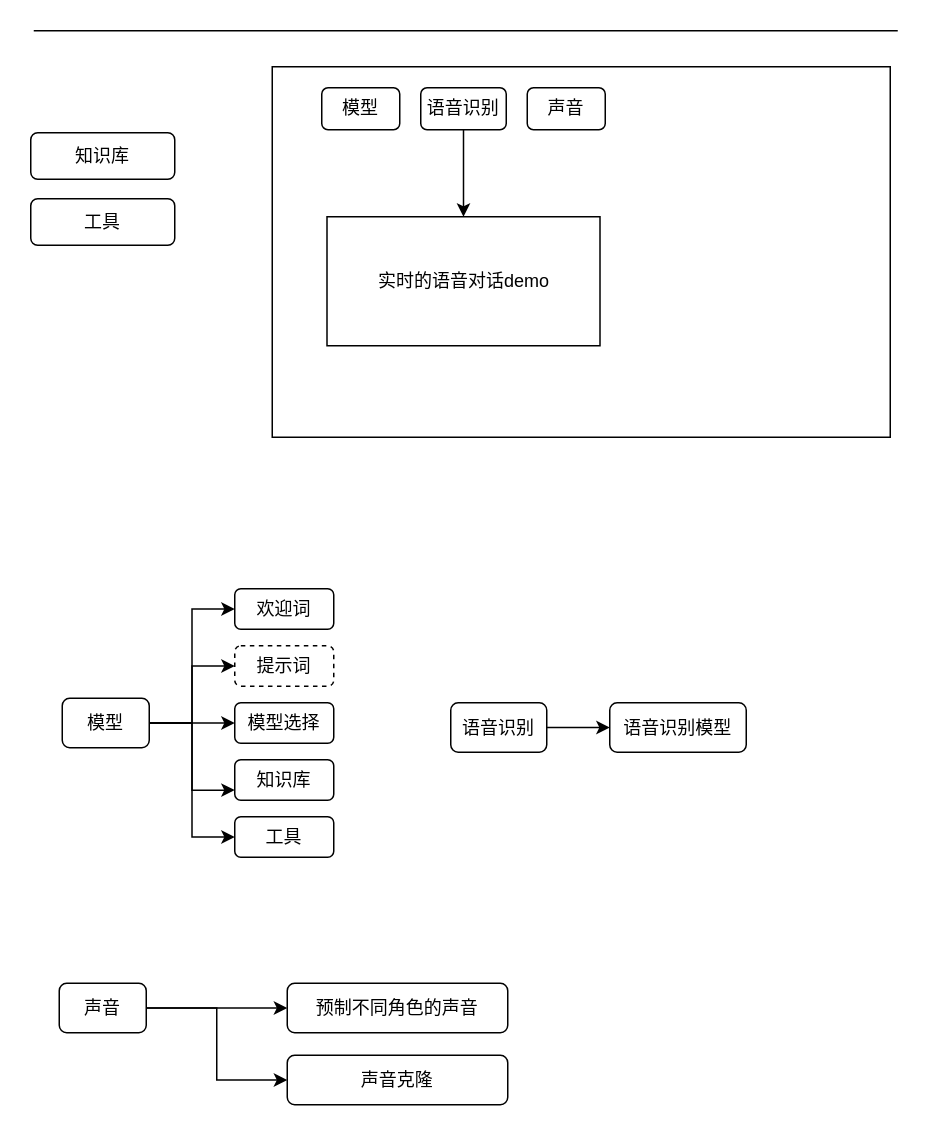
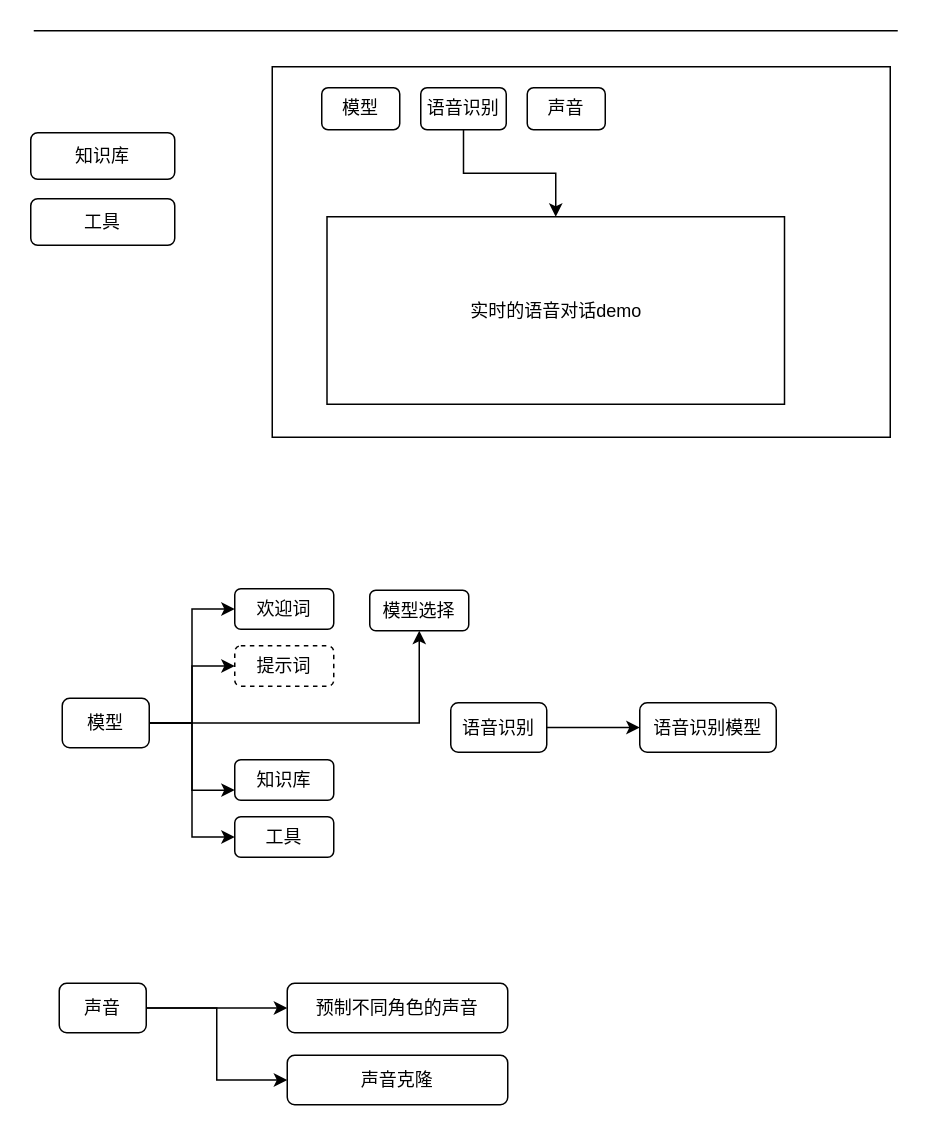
  <mxCell id="0" />
  <mxCell id="1" parent="0" />
  <mxCell id="2" value="知识库" style="rounded=1;whiteSpace=wrap;html=1;" vertex="1" parent="1"><mxGeometry x="20" y="88" width="96" height="31" as="geometry" /></mxCell>
  <mxCell id="3" value="工具" style="rounded=1;whiteSpace=wrap;html=1;" vertex="1" parent="1"><mxGeometry x="20" y="132" width="96" height="31" as="geometry" /></mxCell>
  <mxCell id="4" value="" style="endArrow=none;html=1;rounded=0;" edge="1" parent="1"><mxGeometry width="50" height="50" relative="1" as="geometry"><mxPoint x="22" y="20" as="sourcePoint" /><mxPoint x="598" y="20" as="targetPoint" /></mxGeometry></mxCell>
  <mxCell id="5" value="" style="rounded=0;whiteSpace=wrap;html=1;" vertex="1" parent="1"><mxGeometry x="181" y="44" width="412" height="247" as="geometry" /></mxCell>
  <mxCell id="6" value="模型" style="rounded=1;whiteSpace=wrap;html=1;" vertex="1" parent="1"><mxGeometry x="214" y="58" width="52" height="28" as="geometry" /></mxCell>
  <mxCell id="7" style="edgeStyle=orthogonalEdgeStyle;rounded=0;orthogonalLoop=1;jettySize=auto;html=1;entryX=0.5;entryY=0;entryDx=0;entryDy=0;" edge="1" parent="1" source="8" target="10"><mxGeometry relative="1" as="geometry" /></mxCell>
  <mxCell id="8" value="语音识别" style="rounded=1;whiteSpace=wrap;html=1;" vertex="1" parent="1"><mxGeometry x="280" y="58" width="57" height="28" as="geometry" /></mxCell>
  <mxCell id="9" value="声音" style="rounded=1;whiteSpace=wrap;html=1;" vertex="1" parent="1"><mxGeometry x="351" y="58" width="52" height="28" as="geometry" /></mxCell>
- <mxCell id="10" value="实时的语音对话demo" style="rounded=0;whiteSpace=wrap;html=1;" vertex="1" parent="1"><mxGeometry x="217.5" y="144" width="182" height="86" as="geometry" /></mxCell>
+ <mxCell id="10" value="实时的语音对话demo" style="rounded=0;whiteSpace=wrap;html=1;" vertex="1" parent="1"><mxGeometry x="217.5" y="144" width="305" height="125" as="geometry" /></mxCell>
  <mxCell id="11" style="edgeStyle=orthogonalEdgeStyle;rounded=0;orthogonalLoop=1;jettySize=auto;html=1;entryX=0;entryY=0.5;entryDx=0;entryDy=0;" edge="1" parent="1" source="16" target="17"><mxGeometry relative="1" as="geometry" /></mxCell>
  <mxCell id="12" style="edgeStyle=orthogonalEdgeStyle;rounded=0;orthogonalLoop=1;jettySize=auto;html=1;entryX=0;entryY=0.5;entryDx=0;entryDy=0;" edge="1" parent="1" source="16" target="18"><mxGeometry relative="1" as="geometry" /></mxCell>
  <mxCell id="13" style="edgeStyle=orthogonalEdgeStyle;rounded=0;orthogonalLoop=1;jettySize=auto;html=1;" edge="1" parent="1" source="16" target="19"><mxGeometry relative="1" as="geometry" /></mxCell>
  <mxCell id="14" style="edgeStyle=orthogonalEdgeStyle;rounded=0;orthogonalLoop=1;jettySize=auto;html=1;entryX=0;entryY=0.75;entryDx=0;entryDy=0;" edge="1" parent="1" source="16" target="20"><mxGeometry relative="1" as="geometry" /></mxCell>
  <mxCell id="15" style="edgeStyle=orthogonalEdgeStyle;rounded=0;orthogonalLoop=1;jettySize=auto;html=1;entryX=0;entryY=0.5;entryDx=0;entryDy=0;" edge="1" parent="1" source="16" target="21"><mxGeometry relative="1" as="geometry" /></mxCell>
  <mxCell id="16" value="模型" style="rounded=1;whiteSpace=wrap;html=1;" vertex="1" parent="1"><mxGeometry x="41" y="465" width="58" height="33" as="geometry" /></mxCell>
  <mxCell id="17" value="欢迎词" style="rounded=1;whiteSpace=wrap;html=1;" vertex="1" parent="1"><mxGeometry x="156" y="392" width="66" height="27" as="geometry" /></mxCell>
  <mxCell id="18" value="提示词" style="rounded=1;whiteSpace=wrap;html=1;dashed=1;" vertex="1" parent="1"><mxGeometry x="156" y="430" width="66" height="27" as="geometry" /></mxCell>
- <mxCell id="19" value="模型选择" style="rounded=1;whiteSpace=wrap;html=1;" vertex="1" parent="1"><mxGeometry x="156" y="468" width="66" height="27" as="geometry" /></mxCell>
+ <mxCell id="19" value="模型选择" style="rounded=1;whiteSpace=wrap;html=1;" vertex="1" parent="1"><mxGeometry x="246" y="393" width="66" height="27" as="geometry" /></mxCell>
  <mxCell id="20" value="知识库" style="rounded=1;whiteSpace=wrap;html=1;" vertex="1" parent="1"><mxGeometry x="156" y="506" width="66" height="27" as="geometry" /></mxCell>
  <mxCell id="21" value="工具" style="rounded=1;whiteSpace=wrap;html=1;" vertex="1" parent="1"><mxGeometry x="156" y="544" width="66" height="27" as="geometry" /></mxCell>
  <mxCell id="22" style="edgeStyle=orthogonalEdgeStyle;rounded=0;orthogonalLoop=1;jettySize=auto;html=1;entryX=0;entryY=0.5;entryDx=0;entryDy=0;" edge="1" parent="1" source="23" target="24"><mxGeometry relative="1" as="geometry" /></mxCell>
  <mxCell id="23" value="语音识别" style="rounded=1;whiteSpace=wrap;html=1;" vertex="1" parent="1"><mxGeometry x="300" y="468" width="64" height="33" as="geometry" /></mxCell>
- <mxCell id="24" value="语音识别模型" style="rounded=1;whiteSpace=wrap;html=1;" vertex="1" parent="1"><mxGeometry x="406" y="468" width="91" height="33" as="geometry" /></mxCell>
+ <mxCell id="24" value="语音识别模型" style="rounded=1;whiteSpace=wrap;html=1;" vertex="1" parent="1"><mxGeometry x="426" y="468" width="91" height="33" as="geometry" /></mxCell>
  <mxCell id="25" style="edgeStyle=orthogonalEdgeStyle;rounded=0;orthogonalLoop=1;jettySize=auto;html=1;entryX=0;entryY=0.5;entryDx=0;entryDy=0;" edge="1" parent="1" source="27" target="28"><mxGeometry relative="1" as="geometry" /></mxCell>
  <mxCell id="26" style="edgeStyle=orthogonalEdgeStyle;rounded=0;orthogonalLoop=1;jettySize=auto;html=1;entryX=0;entryY=0.5;entryDx=0;entryDy=0;" edge="1" parent="1" source="27" target="29"><mxGeometry relative="1" as="geometry" /></mxCell>
  <mxCell id="27" value="声音" style="rounded=1;whiteSpace=wrap;html=1;" vertex="1" parent="1"><mxGeometry x="39" y="655" width="58" height="33" as="geometry" /></mxCell>
  <mxCell id="28" value="预制不同角色的声音" style="rounded=1;whiteSpace=wrap;html=1;" vertex="1" parent="1"><mxGeometry x="191" y="655" width="147" height="33" as="geometry" /></mxCell>
  <mxCell id="29" value="声音克隆" style="rounded=1;whiteSpace=wrap;html=1;" vertex="1" parent="1"><mxGeometry x="191" y="703" width="147" height="33" as="geometry" /></mxCell>
